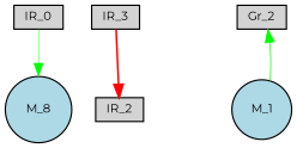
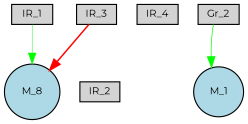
  digraph {
    fontname=Montserrat
    node [fillcolor=lightgray fontname=Montserrat fontsize=9 shape=box style=filled]
    edge [color=green fontname=Montserrat style=solid]
-   IR_1 [height=0.2 width=0.2 label=IR_0]
+   IR_1 [height=0.2 width=0.2]
    n2 [fillcolor=lightblue height=0.2 label=M_8 shape=circle width=0.2]
    IR_2 [height=0.2 width=0.2]
    IR_3 [height=0.2 width=0.2]
+   IR_4 [height=0.2 width=0.2]
    Gr_2 [height=0.2 width=0.2]
    M_1 [fillcolor=lightblue height=0.2 shape=circle width=0.2]
    IR_1 -> n2 [penwidth=0.411343150912]
-   IR_3 -> IR_2 [color=red penwidth=1.31495688098]
-   M_1 -> Gr_2 [penwidth=0.614274133156]
+   IR_3 -> n2 [color=red penwidth=1.31495688098]
+   Gr_2 -> M_1 [penwidth=0.614274133156]
  }
